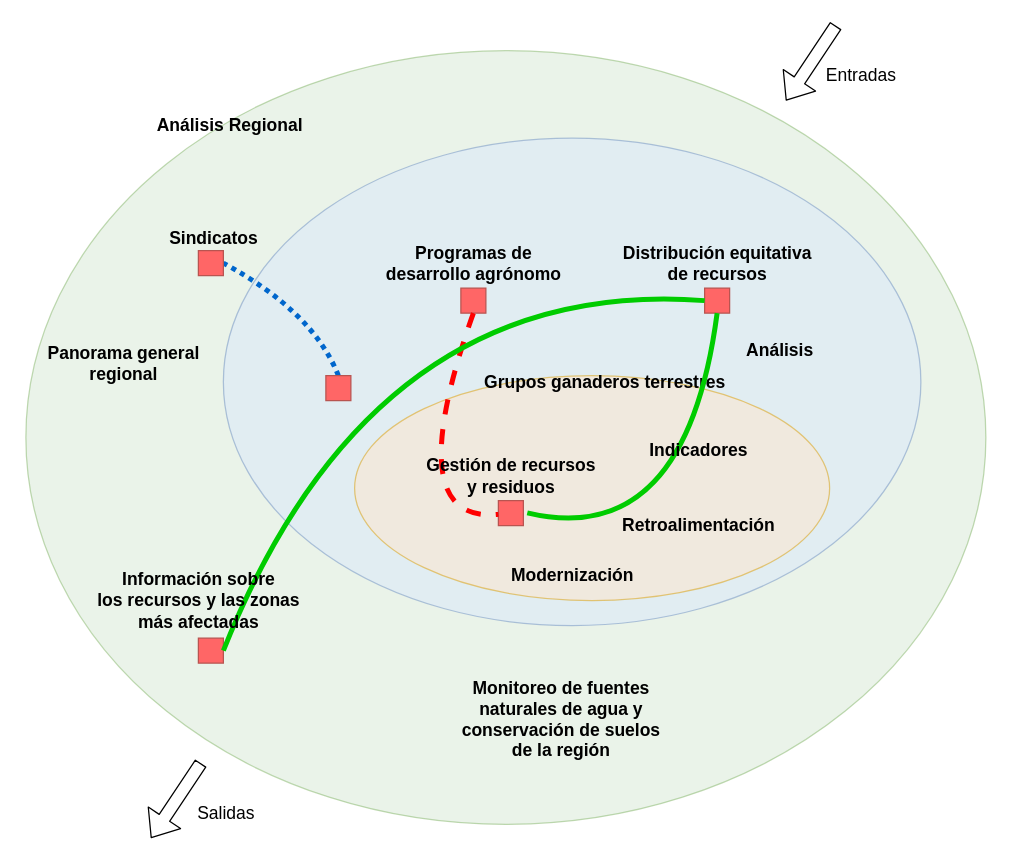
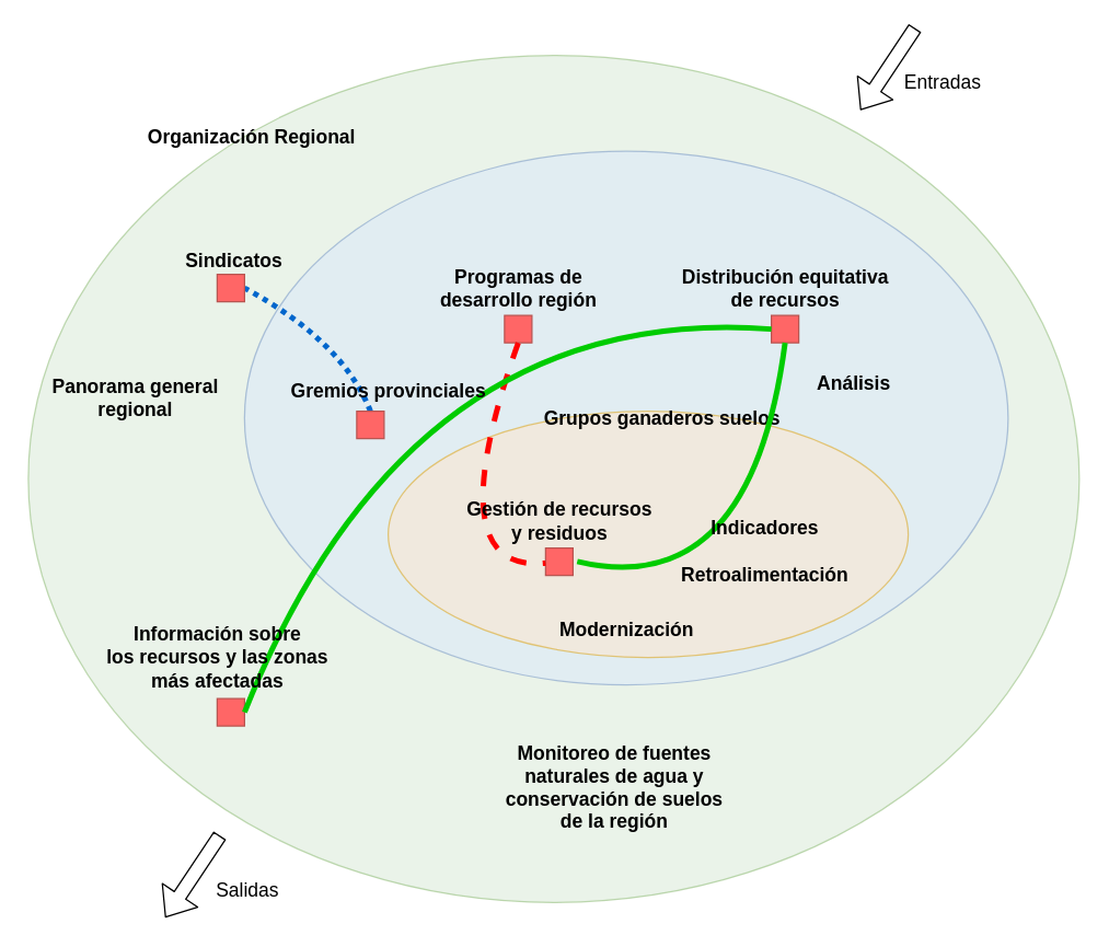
  <mxCell id="0" style=";html=1;" />
  <mxCell id="1" style=";html=1;" parent="0" />
  <mxCell id="2" value="" style="ellipse;whiteSpace=wrap;html=1;rounded=0;shadow=0;strokeWidth=1;fillColor=#d5e8d4;fontSize=24;align=right;strokeColor=#82b366;opacity=50;" parent="1" vertex="1"><mxGeometry x="20" y="40" width="768" height="619" as="geometry" /></mxCell>
  <mxCell id="3" value="" style="ellipse;whiteSpace=wrap;html=1;rounded=0;shadow=0;strokeWidth=1;fillColor=#dae8fc;fontSize=24;align=right;strokeColor=#6c8ebf;opacity=50;" parent="1" vertex="1"><mxGeometry x="178" y="110" width="558" height="390" as="geometry" /></mxCell>
  <mxCell id="4" value="" style="ellipse;whiteSpace=wrap;html=1;rounded=0;shadow=0;strokeWidth=1;fillColor=#ffe6cc;fontSize=24;align=right;strokeColor=#d79b00;opacity=50;" parent="1" vertex="1"><mxGeometry x="283" y="300" width="380" height="180" as="geometry" /></mxCell>
  <mxCell id="5" style="edgeStyle=none;curved=1;html=1;endArrow=none;endFill=0;strokeColor=#0066CC;strokeWidth=4;fontSize=24;dashed=1;dashPattern=1 1;entryX=1;entryY=0.5;entryDx=0;entryDy=0;exitX=0.5;exitY=0;exitDx=0;exitDy=0;" parent="1" source="23" target="7" edge="1"><mxGeometry relative="1" as="geometry"><Array as="points"><mxPoint x="250" y="249" /></Array></mxGeometry></mxCell>
  <mxCell id="6" value="" style="whiteSpace=wrap;html=1;rounded=0;shadow=0;strokeWidth=1;fillColor=#FF6666;fontSize=24;align=right;strokeColor=#b85450;" parent="1" vertex="1"><mxGeometry x="398" y="400" width="20" height="20" as="geometry" /></mxCell>
  <mxCell id="7" value="" style="whiteSpace=wrap;html=1;rounded=0;shadow=0;strokeWidth=1;fillColor=#FF6666;fontSize=24;align=right;strokeColor=#b85450;" parent="1" vertex="1"><mxGeometry x="158" y="200" width="20" height="20" as="geometry" /></mxCell>
  <mxCell id="8" value="" style="whiteSpace=wrap;html=1;rounded=0;shadow=0;strokeWidth=1;fillColor=#FF6666;fontSize=24;align=right;strokeColor=#b85450;" parent="1" vertex="1"><mxGeometry x="158" y="510" width="20" height="20" as="geometry" /></mxCell>
  <mxCell id="9" value="" style="whiteSpace=wrap;html=1;rounded=0;shadow=0;strokeWidth=1;fillColor=#FF6666;fontSize=24;align=right;strokeColor=#b85450;" parent="1" vertex="1"><mxGeometry x="563" y="230" width="20" height="20" as="geometry" /></mxCell>
  <mxCell id="10" value="" style="whiteSpace=wrap;html=1;rounded=0;shadow=0;strokeWidth=1;fillColor=#FF6666;fontSize=24;align=right;strokeColor=#b85450;" parent="1" vertex="1"><mxGeometry x="368" y="230" width="20" height="20" as="geometry" /></mxCell>
  <mxCell id="11" style="edgeStyle=none;curved=1;html=1;endArrow=none;endFill=0;strokeColor=#FF0000;strokeWidth=4;fontSize=24;dashed=1;exitX=0.5;exitY=1;exitDx=0;exitDy=0;" parent="1" source="10" target="6" edge="1"><mxGeometry relative="1" as="geometry"><Array as="points"><mxPoint x="318" y="419" /></Array><mxPoint x="387" y="585" as="sourcePoint" /></mxGeometry></mxCell>
  <mxCell id="12" value="" style="curved=1;endArrow=none;html=1;fontSize=24;endFill=0;strokeWidth=4;strokeColor=#00CC00;entryX=0;entryY=0.5;entryDx=0;entryDy=0;exitX=1;exitY=0.5;exitDx=0;exitDy=0;" edge="1" parent="1" source="8" target="9"><mxGeometry width="50" height="50" relative="1" as="geometry"><mxPoint x="230" y="584.714" as="sourcePoint" /><mxPoint x="355.455" y="619" as="targetPoint" /><Array as="points"><mxPoint x="298" y="220" /></Array></mxGeometry></mxCell>
- <mxCell id="13" value="Análisis Regional" style="text;html=1;align=center;verticalAlign=middle;resizable=0;points=[];autosize=1;strokeColor=none;fontSize=14;fontStyle=1" vertex="1" parent="1"><mxGeometry x="98" y="90" width="170" height="20" as="geometry" /></mxCell>
- <mxCell id="14" value="Grupos ganaderos terrestres" style="text;html=1;align=center;verticalAlign=middle;resizable=0;points=[];autosize=1;strokeColor=none;fontSize=14;fontStyle=1" vertex="1" parent="1"><mxGeometry x="373" y="295" width="220" height="20" as="geometry" /></mxCell>
+ <mxCell id="13" value="Organización Regional" style="text;html=1;align=center;verticalAlign=middle;resizable=0;points=[];autosize=1;strokeColor=none;fontSize=14;fontStyle=1" vertex="1" parent="1"><mxGeometry x="98" y="90" width="170" height="20" as="geometry" /></mxCell>
+ <mxCell id="14" value="Grupos ganaderos suelos" style="text;html=1;align=center;verticalAlign=middle;resizable=0;points=[];autosize=1;strokeColor=none;fontSize=14;fontStyle=1" vertex="1" parent="1"><mxGeometry x="373" y="295" width="220" height="20" as="geometry" /></mxCell>
  <mxCell id="15" value="Sindicatos" style="text;html=1;align=center;verticalAlign=middle;resizable=0;points=[];autosize=1;strokeColor=none;fontSize=14;fontStyle=1" vertex="1" parent="1"><mxGeometry x="125" y="180" width="90" height="20" as="geometry" /></mxCell>
  <mxCell id="16" value="&lt;div&gt;Panorama general&lt;/div&gt;&lt;div&gt;regional&lt;/div&gt;" style="text;html=1;align=center;verticalAlign=middle;resizable=0;points=[];autosize=1;strokeColor=none;fontSize=14;fontStyle=1" vertex="1" parent="1"><mxGeometry x="28" y="270" width="140" height="40" as="geometry" /></mxCell>
  <mxCell id="17" value="&lt;div&gt;Información sobre&lt;/div&gt;&lt;div&gt;los recursos y las zonas&lt;/div&gt;&lt;div&gt;más afectadas&lt;br&gt;&lt;/div&gt;" style="text;html=1;align=center;verticalAlign=middle;resizable=0;points=[];autosize=1;strokeColor=none;fontSize=14;fontStyle=1" vertex="1" parent="1"><mxGeometry x="68" y="450" width="180" height="60" as="geometry" /></mxCell>
  <mxCell id="18" value="&lt;div&gt;Monitoreo de fuentes&lt;/div&gt;&lt;div&gt;naturales de agua y &lt;br&gt;&lt;/div&gt;&lt;div&gt;conservación de suelos&lt;/div&gt;&lt;div&gt;de la región&lt;br&gt;&lt;/div&gt;" style="text;html=1;align=center;verticalAlign=middle;resizable=0;points=[];autosize=1;strokeColor=none;fontSize=14;fontStyle=1" vertex="1" parent="1"><mxGeometry x="358" y="540" width="180" height="70" as="geometry" /></mxCell>
- <mxCell id="19" value="&lt;div&gt;Programas de &lt;br&gt;&lt;/div&gt;&lt;div&gt;desarrollo agrónomo&lt;br&gt;&lt;/div&gt;" style="text;html=1;align=center;verticalAlign=middle;resizable=0;points=[];autosize=1;strokeColor=none;fontSize=14;fontStyle=1" vertex="1" parent="1"><mxGeometry x="298" y="190" width="160" height="40" as="geometry" /></mxCell>
+ <mxCell id="19" value="&lt;div&gt;Programas de &lt;br&gt;&lt;/div&gt;&lt;div&gt;desarrollo región&lt;br&gt;&lt;/div&gt;" style="text;html=1;align=center;verticalAlign=middle;resizable=0;points=[];autosize=1;strokeColor=none;fontSize=14;fontStyle=1" vertex="1" parent="1"><mxGeometry x="298" y="190" width="160" height="40" as="geometry" /></mxCell>
  <mxCell id="20" value="&lt;div&gt;Distribución equitativa&lt;/div&gt;&lt;div&gt;de recursos&lt;/div&gt;" style="text;html=1;align=center;verticalAlign=middle;resizable=0;points=[];autosize=1;strokeColor=none;fontSize=14;fontStyle=1" vertex="1" parent="1"><mxGeometry x="488" y="190" width="170" height="40" as="geometry" /></mxCell>
+ <mxCell id="21" value="Gremios provinciales" style="text;html=1;align=center;verticalAlign=middle;resizable=0;points=[];autosize=1;strokeColor=none;fontSize=14;fontStyle=1" vertex="1" parent="1"><mxGeometry x="198" y="275" width="170" height="20" as="geometry" /></mxCell>
  <mxCell id="22" value="Análisis" style="text;html=1;align=center;verticalAlign=middle;resizable=0;points=[];autosize=1;strokeColor=none;fontSize=14;fontStyle=1" vertex="1" parent="1"><mxGeometry x="588" y="270" width="70" height="20" as="geometry" /></mxCell>
  <mxCell id="23" value="" style="whiteSpace=wrap;html=1;rounded=0;shadow=0;strokeWidth=1;fillColor=#FF6666;fontSize=24;align=right;strokeColor=#b85450;" vertex="1" parent="1"><mxGeometry x="260" y="300" width="20" height="20" as="geometry" /></mxCell>
  <mxCell id="24" value="" style="curved=1;endArrow=none;html=1;fontSize=24;endFill=0;strokeWidth=4;strokeColor=#00CC00;entryX=0;entryY=0.5;entryDx=0;entryDy=0;exitX=0.582;exitY=1.244;exitDx=0;exitDy=0;exitPerimeter=0;" edge="1" parent="1" source="27"><mxGeometry width="50" height="50" relative="1" as="geometry"><mxPoint x="408" y="420" as="sourcePoint" /><mxPoint x="573" y="250" as="targetPoint" /><Array as="points"><mxPoint x="548" y="440" /></Array></mxGeometry></mxCell>
  <mxCell id="25" value="Retroalimentación" style="text;html=1;align=center;verticalAlign=middle;resizable=0;points=[];autosize=1;strokeColor=none;fontSize=14;fontStyle=1" vertex="1" parent="1"><mxGeometry x="488" y="410" width="140" height="20" as="geometry" /></mxCell>
- <mxCell id="26" value="Indicadores" style="text;html=1;align=center;verticalAlign=middle;resizable=0;points=[];autosize=1;strokeColor=none;fontSize=14;fontStyle=1" vertex="1" parent="1"><mxGeometry x="508" y="349.5" width="100" height="20" as="geometry" /></mxCell>
+ <mxCell id="26" value="Indicadores" style="text;html=1;align=center;verticalAlign=middle;resizable=0;points=[];autosize=1;strokeColor=none;fontSize=14;fontStyle=1" vertex="1" parent="1"><mxGeometry x="508" y="374.5" width="100" height="20" as="geometry" /></mxCell>
  <mxCell id="27" value="&lt;div&gt;Gestión de recursos&lt;/div&gt;&lt;div&gt;y residuos&lt;/div&gt;" style="text;html=1;align=center;verticalAlign=middle;resizable=0;points=[];autosize=1;strokeColor=none;fontSize=14;fontStyle=1" vertex="1" parent="1"><mxGeometry x="328" y="360" width="160" height="40" as="geometry" /></mxCell>
  <mxCell id="28" value="Modernización" style="text;html=1;align=center;verticalAlign=middle;resizable=0;points=[];autosize=1;strokeColor=none;fontSize=14;fontStyle=1" vertex="1" parent="1"><mxGeometry x="397" y="450" width="120" height="20" as="geometry" /></mxCell>
  <mxCell id="29" value="" style="shape=flexArrow;endArrow=classic;html=1;fontSize=14;" edge="1" parent="1"><mxGeometry width="50" height="50" relative="1" as="geometry"><mxPoint x="668" y="20" as="sourcePoint" /><mxPoint x="628" y="80" as="targetPoint" /></mxGeometry></mxCell>
  <mxCell id="30" value="Entradas" style="text;html=1;align=center;verticalAlign=middle;resizable=0;points=[];autosize=1;strokeColor=none;fontSize=14;" vertex="1" parent="1"><mxGeometry x="653" y="50" width="70" height="20" as="geometry" /></mxCell>
  <mxCell id="31" value="" style="shape=flexArrow;endArrow=classic;html=1;fontSize=14;" edge="1" parent="1"><mxGeometry width="50" height="50" relative="1" as="geometry"><mxPoint x="160" y="610" as="sourcePoint" /><mxPoint x="120" y="670" as="targetPoint" /></mxGeometry></mxCell>
  <mxCell id="32" value="Salidas" style="text;html=1;align=center;verticalAlign=middle;resizable=0;points=[];autosize=1;strokeColor=none;fontSize=14;" vertex="1" parent="1"><mxGeometry x="150" y="640" width="60" height="20" as="geometry" /></mxCell>
